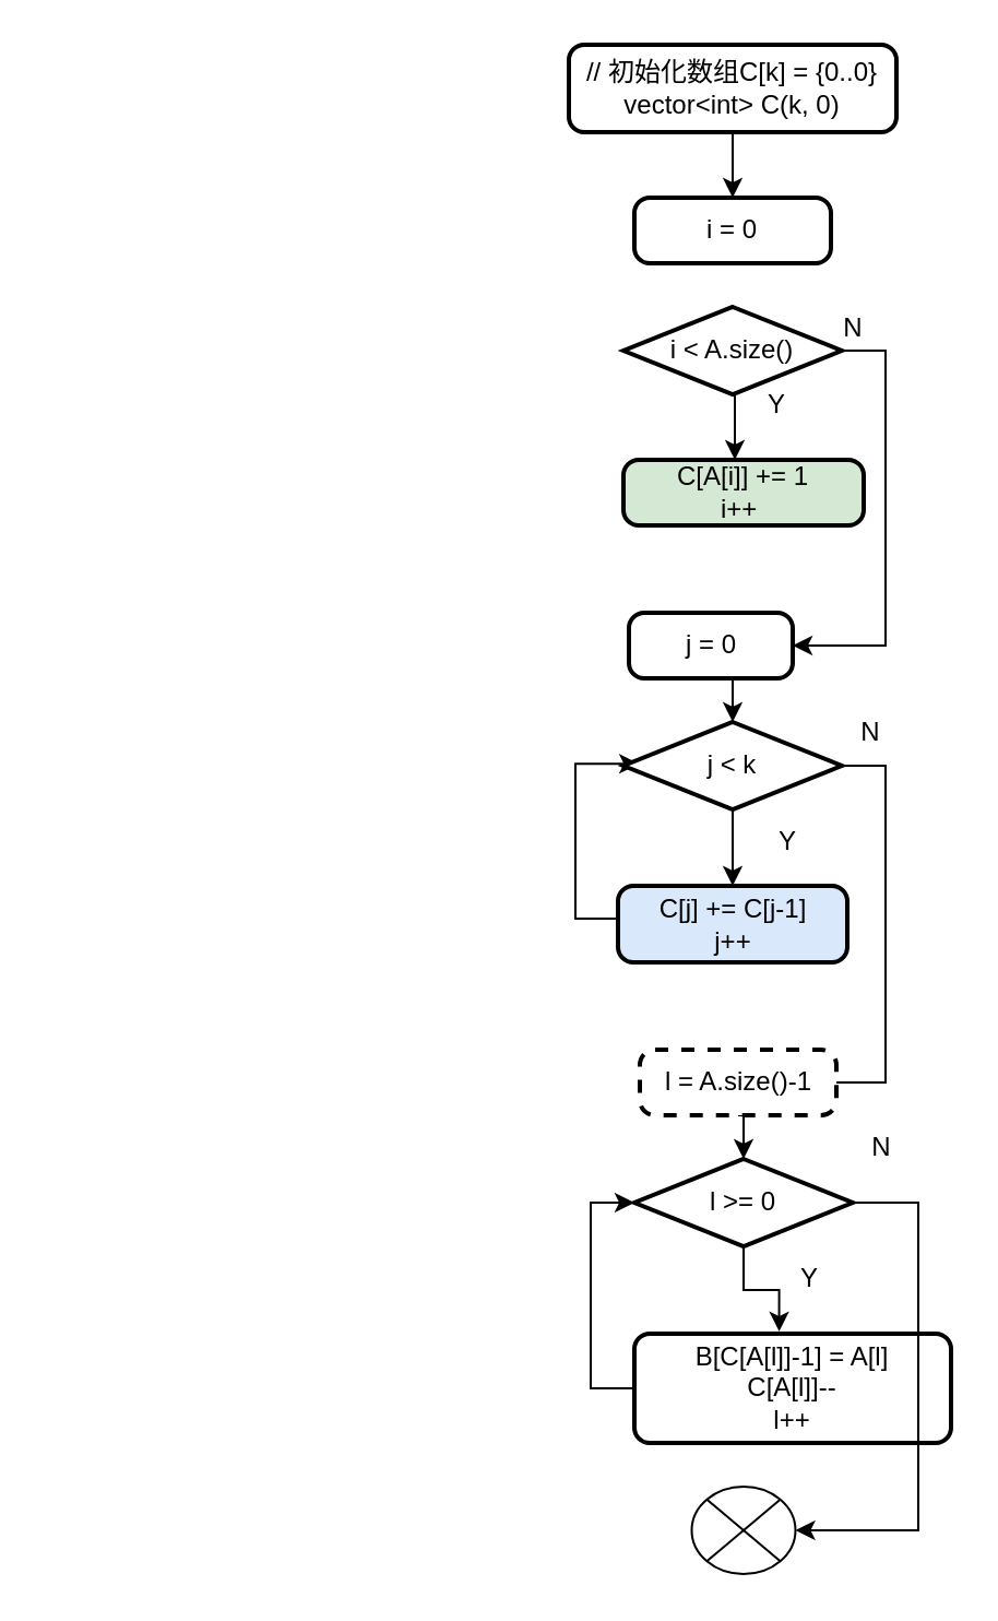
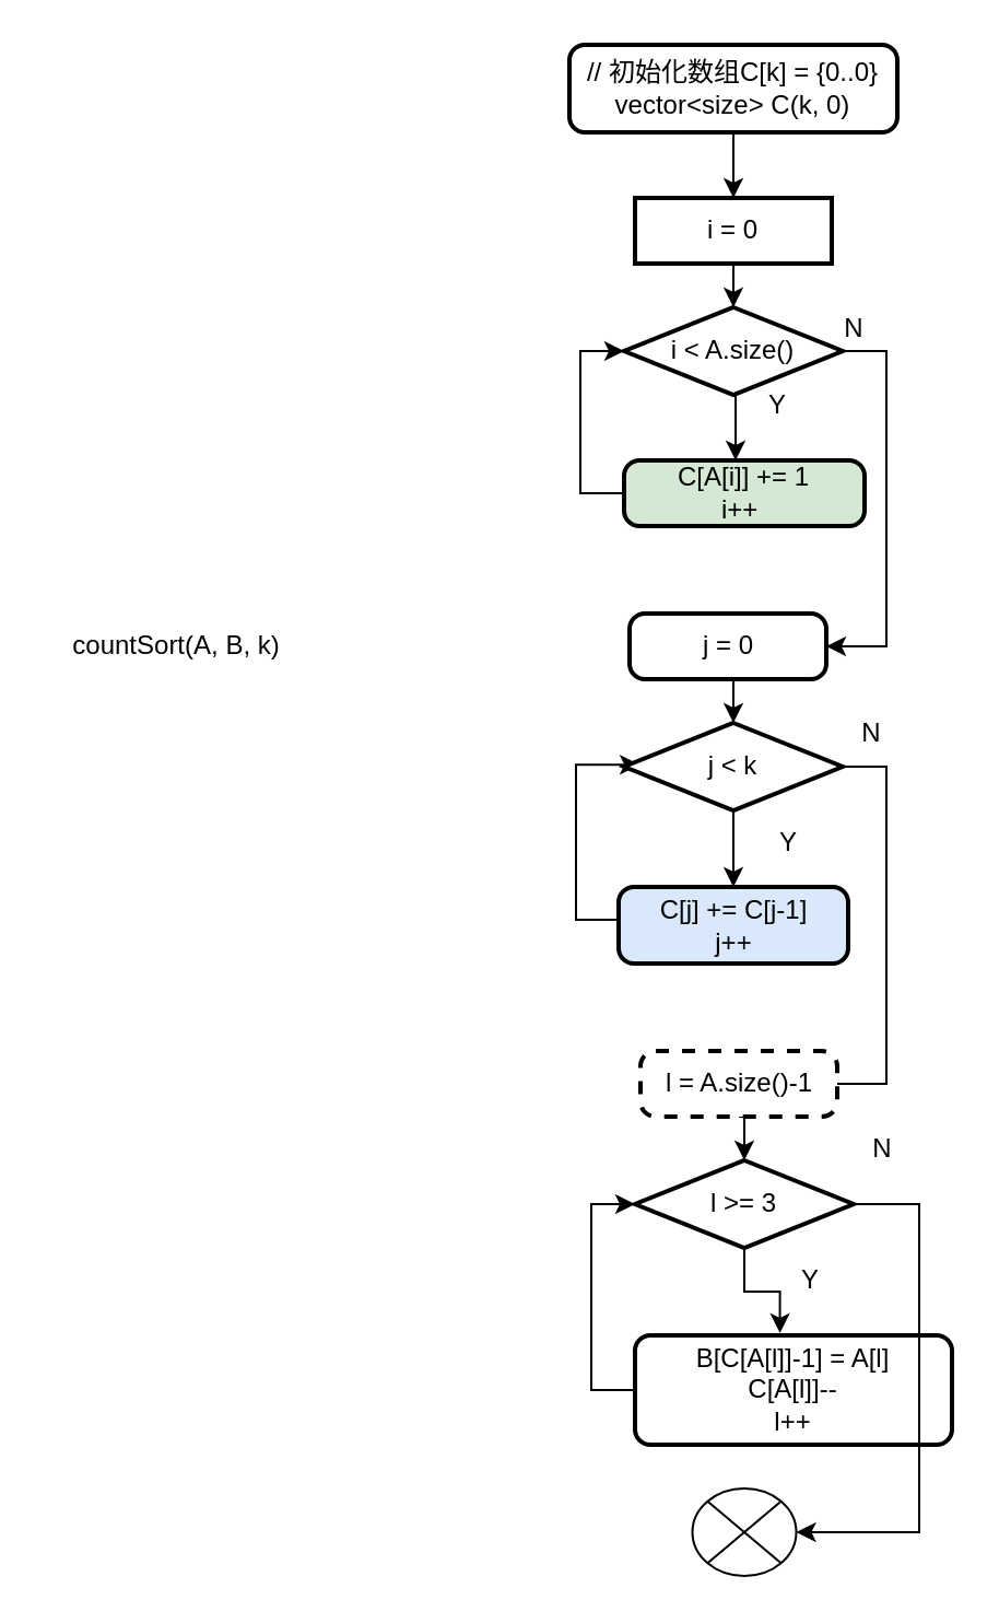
  <mxCell id="0" />
  <mxCell id="1" parent="0" />
+ <mxCell id="2" style="edgeStyle=orthogonalEdgeStyle;rounded=0;orthogonalLoop=1;jettySize=auto;html=1;exitX=0;exitY=0.5;exitDx=0;exitDy=0;entryX=0;entryY=0.5;entryDx=0;entryDy=0;entryPerimeter=0;" edge="1" parent="1" source="3" target="12"><mxGeometry relative="1" as="geometry" /></mxCell>
  <mxCell id="3" value="C[A[i]] += 1&lt;br&gt;i++&amp;nbsp;" style="rounded=1;whiteSpace=wrap;html=1;absoluteArcSize=1;arcSize=14;strokeWidth=2;fillColor=#d5e8d4;" parent="1" vertex="1"><mxGeometry x="285" y="210" width="110" height="30" as="geometry" /></mxCell>
  <mxCell id="4" style="edgeStyle=orthogonalEdgeStyle;rounded=0;orthogonalLoop=1;jettySize=auto;html=1;exitX=0.5;exitY=1;exitDx=0;exitDy=0;entryX=0.5;entryY=0;entryDx=0;entryDy=0;" parent="1" source="5" target="9" edge="1"><mxGeometry relative="1" as="geometry" /></mxCell>
- <mxCell id="5" value="// 初始化数组C[k] = {0..0}&lt;br&gt;vector&amp;lt;int&amp;gt; C(k, 0)" style="rounded=1;whiteSpace=wrap;html=1;absoluteArcSize=1;arcSize=14;strokeWidth=2;" parent="1" vertex="1"><mxGeometry x="260" y="20" width="150" height="40" as="geometry" /></mxCell>
+ <mxCell id="5" value="// 初始化数组C[k] = {0..0}&lt;br&gt;vector&amp;lt;size&amp;gt; C(k, 0)" style="rounded=1;whiteSpace=wrap;html=1;absoluteArcSize=1;arcSize=14;strokeWidth=2;" parent="1" vertex="1"><mxGeometry x="260" y="20" width="150" height="40" as="geometry" /></mxCell>
  <mxCell id="6" value="" style="verticalLabelPosition=bottom;verticalAlign=top;html=1;shape=mxgraph.flowchart.or;" parent="1" vertex="1"><mxGeometry x="316.25" y="680" width="47.5" height="40" as="geometry" /></mxCell>
- <mxCell id="9" value="i = 0" style="rounded=1;whiteSpace=wrap;html=1;absoluteArcSize=1;arcSize=14;strokeWidth=2;" parent="1" vertex="1"><mxGeometry x="290" y="90" width="90" height="30" as="geometry" /></mxCell>
+ <mxCell id="7" value="countSort(A, B, k)" style="text;html=1;align=center;verticalAlign=middle;resizable=0;points=[];autosize=1;strokeColor=none;fillColor=none;" parent="1" vertex="1"><mxGeometry x="20" y="280" width="120" height="30" as="geometry" /></mxCell>
+ <mxCell id="8" style="edgeStyle=orthogonalEdgeStyle;rounded=0;orthogonalLoop=1;jettySize=auto;html=1;exitX=0.5;exitY=1;exitDx=0;exitDy=0;entryX=0.5;entryY=0;entryDx=0;entryDy=0;entryPerimeter=0;" parent="1" source="9" target="12" edge="1"><mxGeometry relative="1" as="geometry" /></mxCell>
+ <mxCell id="9" value="i = 0" style="whiteSpace=wrap;html=1;absoluteArcSize=1;arcSize=14;strokeWidth=2;rounded=0;" parent="1" vertex="1"><mxGeometry x="290" y="90" width="90" height="30" as="geometry" /></mxCell>
  <mxCell id="10" style="edgeStyle=orthogonalEdgeStyle;rounded=0;orthogonalLoop=1;jettySize=auto;html=1;exitX=0.5;exitY=1;exitDx=0;exitDy=0;exitPerimeter=0;" parent="1" source="12" edge="1"><mxGeometry relative="1" as="geometry"><mxPoint x="336" y="210" as="targetPoint" /></mxGeometry></mxCell>
  <mxCell id="11" style="edgeStyle=orthogonalEdgeStyle;rounded=0;orthogonalLoop=1;jettySize=auto;html=1;exitX=1;exitY=0.5;exitDx=0;exitDy=0;exitPerimeter=0;entryX=1;entryY=0.5;entryDx=0;entryDy=0;" parent="1" source="12" target="20" edge="1"><mxGeometry relative="1" as="geometry" /></mxCell>
  <mxCell id="12" value="i &amp;lt; A.size()" style="strokeWidth=2;html=1;shape=mxgraph.flowchart.decision;whiteSpace=wrap;" parent="1" vertex="1"><mxGeometry x="285" y="140" width="100" height="40" as="geometry" /></mxCell>
  <mxCell id="13" value="Y" style="text;html=1;align=center;verticalAlign=middle;resizable=0;points=[];autosize=1;strokeColor=none;fillColor=none;" parent="1" vertex="1"><mxGeometry x="340" y="170" width="30" height="30" as="geometry" /></mxCell>
  <mxCell id="14" style="edgeStyle=orthogonalEdgeStyle;rounded=0;orthogonalLoop=1;jettySize=auto;html=1;exitX=0;exitY=0.5;exitDx=0;exitDy=0;entryX=0.071;entryY=0.478;entryDx=0;entryDy=0;entryPerimeter=0;" edge="1" parent="1" source="15" target="18"><mxGeometry relative="1" as="geometry"><Array as="points"><mxPoint x="263" y="420" /><mxPoint x="263" y="349" /></Array></mxGeometry></mxCell>
  <mxCell id="15" value="C[j] += C[j-1]&lt;br&gt;j++" style="rounded=1;whiteSpace=wrap;html=1;absoluteArcSize=1;arcSize=14;strokeWidth=2;fillColor=#dae8fc;" parent="1" vertex="1"><mxGeometry x="282.5" y="405" width="105" height="35" as="geometry" /></mxCell>
  <mxCell id="16" style="edgeStyle=orthogonalEdgeStyle;rounded=0;orthogonalLoop=1;jettySize=auto;html=1;exitX=0.5;exitY=1;exitDx=0;exitDy=0;exitPerimeter=0;" parent="1" source="18" target="15" edge="1"><mxGeometry relative="1" as="geometry" /></mxCell>
  <mxCell id="17" style="edgeStyle=orthogonalEdgeStyle;rounded=0;orthogonalLoop=1;jettySize=auto;html=1;exitX=1;exitY=0.5;exitDx=0;exitDy=0;exitPerimeter=0;entryX=1;entryY=0.5;entryDx=0;entryDy=0;endArrow=none;" parent="1" source="18" target="28" edge="1"><mxGeometry relative="1" as="geometry" /></mxCell>
  <mxCell id="18" value="j &amp;lt; k" style="strokeWidth=2;html=1;shape=mxgraph.flowchart.decision;whiteSpace=wrap;" parent="1" vertex="1"><mxGeometry x="285" y="330" width="100" height="40" as="geometry" /></mxCell>
  <mxCell id="19" style="edgeStyle=orthogonalEdgeStyle;rounded=0;orthogonalLoop=1;jettySize=auto;html=1;exitX=0.5;exitY=1;exitDx=0;exitDy=0;entryX=0.5;entryY=0;entryDx=0;entryDy=0;entryPerimeter=0;" parent="1" source="20" target="18" edge="1"><mxGeometry relative="1" as="geometry" /></mxCell>
- <mxCell id="20" value="j = 0" style="rounded=1;whiteSpace=wrap;html=1;absoluteArcSize=1;arcSize=14;strokeWidth=2;" parent="1" vertex="1"><mxGeometry x="287.5" y="280" width="75" height="30" as="geometry" /></mxCell>
+ <mxCell id="20" value="j = 0" style="rounded=1;whiteSpace=wrap;html=1;absoluteArcSize=1;arcSize=14;strokeWidth=2;" parent="1" vertex="1"><mxGeometry x="287.5" y="280" width="90" height="30" as="geometry" /></mxCell>
  <mxCell id="21" value="N" style="text;html=1;align=center;verticalAlign=middle;resizable=0;points=[];autosize=1;strokeColor=none;fillColor=none;" parent="1" vertex="1"><mxGeometry x="375" y="135" width="30" height="30" as="geometry" /></mxCell>
  <mxCell id="22" style="edgeStyle=orthogonalEdgeStyle;rounded=0;orthogonalLoop=1;jettySize=auto;html=1;exitX=0;exitY=0.5;exitDx=0;exitDy=0;entryX=0;entryY=0.5;entryDx=0;entryDy=0;entryPerimeter=0;" edge="1" parent="1" source="23" target="26"><mxGeometry relative="1" as="geometry" /></mxCell>
  <mxCell id="23" value="&lt;div&gt;B[C[A[l]]-1] = A[l]&lt;/div&gt;&lt;div&gt;C[A[l]]--&lt;/div&gt;&lt;div&gt;l++&lt;/div&gt;" style="rounded=1;whiteSpace=wrap;html=1;absoluteArcSize=1;arcSize=14;strokeWidth=2;" parent="1" vertex="1"><mxGeometry x="290" y="610" width="145" height="50" as="geometry" /></mxCell>
  <mxCell id="24" style="edgeStyle=orthogonalEdgeStyle;rounded=0;orthogonalLoop=1;jettySize=auto;html=1;exitX=0.5;exitY=1;exitDx=0;exitDy=0;exitPerimeter=0;entryX=0.457;entryY=-0.021;entryDx=0;entryDy=0;entryPerimeter=0;" parent="1" source="26" target="23" edge="1"><mxGeometry relative="1" as="geometry" /></mxCell>
  <mxCell id="25" style="edgeStyle=orthogonalEdgeStyle;rounded=0;orthogonalLoop=1;jettySize=auto;html=1;exitX=1;exitY=0.5;exitDx=0;exitDy=0;exitPerimeter=0;entryX=1;entryY=0.5;entryDx=0;entryDy=0;entryPerimeter=0;" parent="1" source="26" target="6" edge="1"><mxGeometry relative="1" as="geometry"><Array as="points"><mxPoint x="420" y="550" /><mxPoint x="420" y="700" /></Array></mxGeometry></mxCell>
- <mxCell id="26" value="l &amp;gt;= 0" style="strokeWidth=2;html=1;shape=mxgraph.flowchart.decision;whiteSpace=wrap;" parent="1" vertex="1"><mxGeometry x="290" y="530" width="100" height="40" as="geometry" /></mxCell>
+ <mxCell id="26" value="l &amp;gt;= 3" style="strokeWidth=2;html=1;shape=mxgraph.flowchart.decision;whiteSpace=wrap;" parent="1" vertex="1"><mxGeometry x="290" y="530" width="100" height="40" as="geometry" /></mxCell>
  <mxCell id="27" style="edgeStyle=orthogonalEdgeStyle;rounded=0;orthogonalLoop=1;jettySize=auto;html=1;exitX=0.5;exitY=1;exitDx=0;exitDy=0;entryX=0.5;entryY=0;entryDx=0;entryDy=0;entryPerimeter=0;" parent="1" source="28" target="26" edge="1"><mxGeometry relative="1" as="geometry" /></mxCell>
  <mxCell id="28" value="l = A.size()-1" style="rounded=1;whiteSpace=wrap;html=1;absoluteArcSize=1;arcSize=14;strokeWidth=2;dashed=1;" parent="1" vertex="1"><mxGeometry x="292.5" y="480" width="90" height="30" as="geometry" /></mxCell>
  <mxCell id="29" value="Y" style="text;html=1;align=center;verticalAlign=middle;resizable=0;points=[];autosize=1;strokeColor=none;fillColor=none;" parent="1" vertex="1"><mxGeometry x="345" y="370" width="30" height="30" as="geometry" /></mxCell>
  <mxCell id="30" value="Y" style="text;html=1;align=center;verticalAlign=middle;resizable=0;points=[];autosize=1;strokeColor=none;fillColor=none;" parent="1" vertex="1"><mxGeometry x="355" y="570" width="30" height="30" as="geometry" /></mxCell>
  <mxCell id="31" value="N" style="text;html=1;align=center;verticalAlign=middle;resizable=0;points=[];autosize=1;strokeColor=none;fillColor=none;" parent="1" vertex="1"><mxGeometry x="382.5" y="320" width="30" height="30" as="geometry" /></mxCell>
  <mxCell id="32" value="N" style="text;html=1;align=center;verticalAlign=middle;resizable=0;points=[];autosize=1;strokeColor=none;fillColor=none;" parent="1" vertex="1"><mxGeometry x="387.5" y="510" width="30" height="30" as="geometry" /></mxCell>
